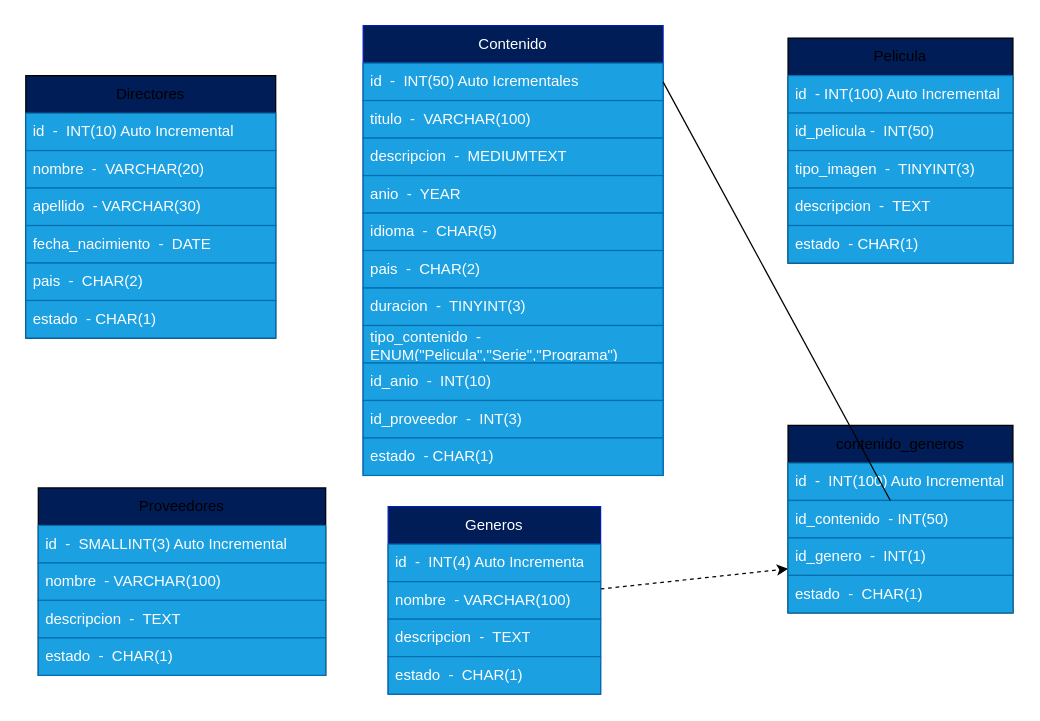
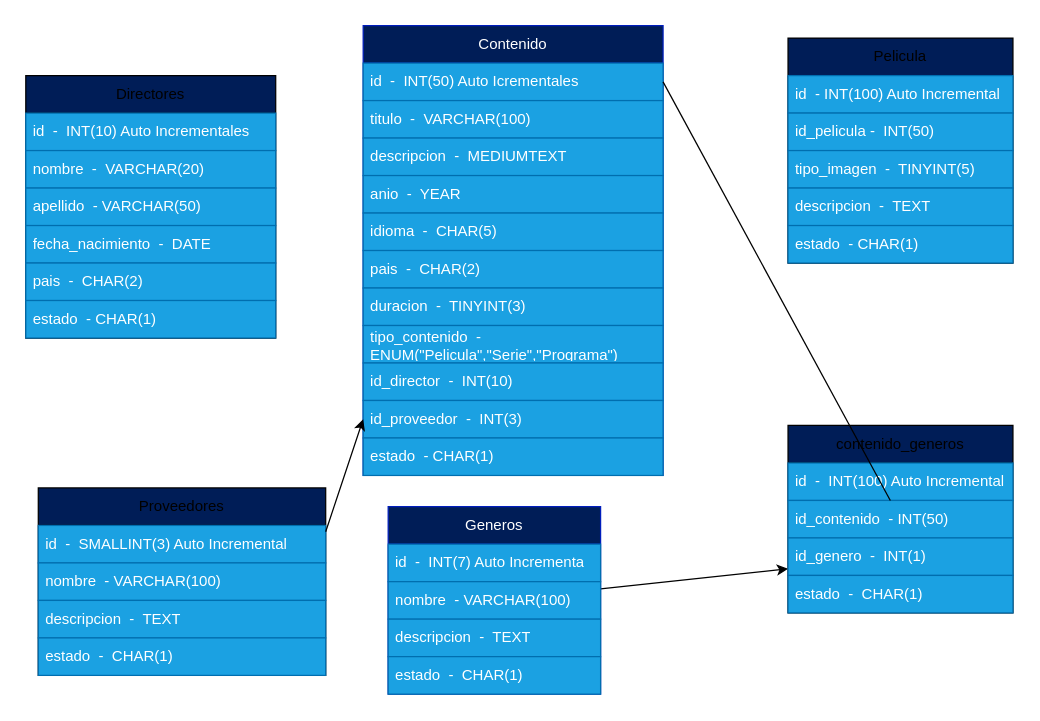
  <mxCell id="0" />
  <mxCell id="1" parent="0" />
  <mxCell id="2" value="Contenido" style="swimlane;fontStyle=0;childLayout=stackLayout;horizontal=1;startSize=30;horizontalStack=0;resizeParent=1;resizeParentMax=0;resizeLast=0;collapsible=1;marginBottom=0;whiteSpace=wrap;html=1;fillColor=#001D57;fontColor=#ffffff;strokeColor=#001DBC;" parent="1" vertex="1"><mxGeometry x="290" y="20" width="240" height="360" as="geometry" /></mxCell>
  <mxCell id="3" value="id&amp;nbsp; -&amp;nbsp; INT(50) Auto Icrementales" style="text;strokeColor=#006EAF;fillColor=#1ba1e2;align=left;verticalAlign=middle;spacingLeft=4;spacingRight=4;overflow=hidden;points=[[0,0.5],[1,0.5]];portConstraint=eastwest;rotatable=0;whiteSpace=wrap;html=1;fontColor=#ffffff;" parent="2" vertex="1"><mxGeometry y="30" width="240" height="30" as="geometry" /></mxCell>
  <mxCell id="4" value="titulo&amp;nbsp; -&amp;nbsp; VARCHAR(100)" style="text;strokeColor=#006EAF;fillColor=#1ba1e2;align=left;verticalAlign=middle;spacingLeft=4;spacingRight=4;overflow=hidden;points=[[0,0.5],[1,0.5]];portConstraint=eastwest;rotatable=0;whiteSpace=wrap;html=1;fontColor=#ffffff;" parent="2" vertex="1"><mxGeometry y="60" width="240" height="30" as="geometry" /></mxCell>
  <mxCell id="5" value="descripcion&amp;nbsp; -&amp;nbsp; MEDIUMTEXT" style="text;strokeColor=#006EAF;fillColor=#1ba1e2;align=left;verticalAlign=middle;spacingLeft=4;spacingRight=4;overflow=hidden;points=[[0,0.5],[1,0.5]];portConstraint=eastwest;rotatable=0;whiteSpace=wrap;html=1;fontColor=#ffffff;" parent="2" vertex="1"><mxGeometry y="90" width="240" height="30" as="geometry" /></mxCell>
  <mxCell id="6" value="anio&amp;nbsp; -&amp;nbsp; YEAR" style="text;strokeColor=#006EAF;fillColor=#1ba1e2;align=left;verticalAlign=middle;spacingLeft=4;spacingRight=4;overflow=hidden;points=[[0,0.5],[1,0.5]];portConstraint=eastwest;rotatable=0;whiteSpace=wrap;html=1;fontColor=#ffffff;" parent="2" vertex="1"><mxGeometry y="120" width="240" height="30" as="geometry" /></mxCell>
  <mxCell id="7" value="idioma&amp;nbsp; -&amp;nbsp; CHAR(5)" style="text;strokeColor=#006EAF;fillColor=#1ba1e2;align=left;verticalAlign=middle;spacingLeft=4;spacingRight=4;overflow=hidden;points=[[0,0.5],[1,0.5]];portConstraint=eastwest;rotatable=0;whiteSpace=wrap;html=1;fontColor=#ffffff;" parent="2" vertex="1"><mxGeometry y="150" width="240" height="30" as="geometry" /></mxCell>
  <mxCell id="8" value="pais&amp;nbsp; -&amp;nbsp; CHAR(2)" style="text;strokeColor=#006EAF;fillColor=#1ba1e2;align=left;verticalAlign=middle;spacingLeft=4;spacingRight=4;overflow=hidden;points=[[0,0.5],[1,0.5]];portConstraint=eastwest;rotatable=0;whiteSpace=wrap;html=1;fontColor=#ffffff;" parent="2" vertex="1"><mxGeometry y="180" width="240" height="30" as="geometry" /></mxCell>
  <mxCell id="9" value="duracion&amp;nbsp; -&amp;nbsp; TINYINT(3)" style="text;strokeColor=#006EAF;fillColor=#1ba1e2;align=left;verticalAlign=middle;spacingLeft=4;spacingRight=4;overflow=hidden;points=[[0,0.5],[1,0.5]];portConstraint=eastwest;rotatable=0;whiteSpace=wrap;html=1;fontColor=#ffffff;" parent="2" vertex="1"><mxGeometry y="210" width="240" height="30" as="geometry" /></mxCell>
  <mxCell id="10" value="tipo_contenido&amp;nbsp; -&amp;nbsp; ENUM(&quot;Pelicula&quot;,&quot;Serie&quot;,&quot;Programa&quot;)" style="text;strokeColor=#006EAF;fillColor=#1ba1e2;align=left;verticalAlign=middle;spacingLeft=4;spacingRight=4;overflow=hidden;points=[[0,0.5],[1,0.5]];portConstraint=eastwest;rotatable=0;whiteSpace=wrap;html=1;fontColor=#ffffff;" parent="2" vertex="1"><mxGeometry y="240" width="240" height="30" as="geometry" /></mxCell>
- <mxCell id="11" value="id_anio&amp;nbsp; -&amp;nbsp; INT(10)" style="text;align=left;verticalAlign=middle;spacingLeft=4;spacingRight=4;overflow=hidden;points=[[0,0.5],[1,0.5]];portConstraint=eastwest;rotatable=0;whiteSpace=wrap;html=1;fillColor=#1ba1e2;fontColor=#ffffff;strokeColor=#006EAF;" parent="2" vertex="1"><mxGeometry y="270" width="240" height="30" as="geometry" /></mxCell>
+ <mxCell id="11" value="id_director&amp;nbsp; -&amp;nbsp; INT(10)" style="text;align=left;verticalAlign=middle;spacingLeft=4;spacingRight=4;overflow=hidden;points=[[0,0.5],[1,0.5]];portConstraint=eastwest;rotatable=0;whiteSpace=wrap;html=1;fillColor=#1ba1e2;fontColor=#ffffff;strokeColor=#006EAF;" parent="2" vertex="1"><mxGeometry y="270" width="240" height="30" as="geometry" /></mxCell>
  <mxCell id="12" value="id_proveedor&amp;nbsp; -&amp;nbsp; INT(3)" style="text;strokeColor=#006EAF;fillColor=#1ba1e2;align=left;verticalAlign=middle;spacingLeft=4;spacingRight=4;overflow=hidden;points=[[0,0.5],[1,0.5]];portConstraint=eastwest;rotatable=0;whiteSpace=wrap;html=1;fontColor=#ffffff;" parent="2" vertex="1"><mxGeometry y="300" width="240" height="30" as="geometry" /></mxCell>
  <mxCell id="13" value="estado&amp;nbsp; - CHAR(1)" style="text;align=left;verticalAlign=middle;spacingLeft=4;spacingRight=4;overflow=hidden;points=[[0,0.5],[1,0.5]];portConstraint=eastwest;rotatable=0;whiteSpace=wrap;html=1;fillColor=#1ba1e2;fontColor=#ffffff;strokeColor=#006EAF;" parent="2" vertex="1"><mxGeometry y="330" width="240" height="30" as="geometry" /></mxCell>
  <mxCell id="14" value="Directores" style="swimlane;fontStyle=0;childLayout=stackLayout;horizontal=1;startSize=30;horizontalStack=0;resizeParent=1;resizeParentMax=0;resizeLast=0;collapsible=1;marginBottom=0;whiteSpace=wrap;html=1;fillColor=#001D57;" parent="1" vertex="1"><mxGeometry x="20" y="60" width="200" height="210" as="geometry" /></mxCell>
- <mxCell id="15" value="id&amp;nbsp; -&amp;nbsp; INT(10) Auto Incremental" style="text;strokeColor=#006EAF;fillColor=#1ba1e2;align=left;verticalAlign=middle;spacingLeft=4;spacingRight=4;overflow=hidden;points=[[0,0.5],[1,0.5]];portConstraint=eastwest;rotatable=0;whiteSpace=wrap;html=1;fontColor=#ffffff;" parent="14" vertex="1"><mxGeometry y="30" width="200" height="30" as="geometry" /></mxCell>
+ <mxCell id="15" value="id&amp;nbsp; -&amp;nbsp; INT(10) Auto Incrementales" style="text;strokeColor=#006EAF;fillColor=#1ba1e2;align=left;verticalAlign=middle;spacingLeft=4;spacingRight=4;overflow=hidden;points=[[0,0.5],[1,0.5]];portConstraint=eastwest;rotatable=0;whiteSpace=wrap;html=1;fontColor=#ffffff;" parent="14" vertex="1"><mxGeometry y="30" width="200" height="30" as="geometry" /></mxCell>
  <mxCell id="16" value="nombre&amp;nbsp; -&amp;nbsp; VARCHAR(20)" style="text;strokeColor=#006EAF;fillColor=#1ba1e2;align=left;verticalAlign=middle;spacingLeft=4;spacingRight=4;overflow=hidden;points=[[0,0.5],[1,0.5]];portConstraint=eastwest;rotatable=0;whiteSpace=wrap;html=1;fontColor=#ffffff;" parent="14" vertex="1"><mxGeometry y="60" width="200" height="30" as="geometry" /></mxCell>
- <mxCell id="17" value="apellido&amp;nbsp; - VARCHAR(30)" style="text;strokeColor=#006EAF;fillColor=#1ba1e2;align=left;verticalAlign=middle;spacingLeft=4;spacingRight=4;overflow=hidden;points=[[0,0.5],[1,0.5]];portConstraint=eastwest;rotatable=0;whiteSpace=wrap;html=1;fontColor=#ffffff;" parent="14" vertex="1"><mxGeometry y="90" width="200" height="30" as="geometry" /></mxCell>
+ <mxCell id="17" value="apellido&amp;nbsp; - VARCHAR(50)" style="text;strokeColor=#006EAF;fillColor=#1ba1e2;align=left;verticalAlign=middle;spacingLeft=4;spacingRight=4;overflow=hidden;points=[[0,0.5],[1,0.5]];portConstraint=eastwest;rotatable=0;whiteSpace=wrap;html=1;fontColor=#ffffff;" parent="14" vertex="1"><mxGeometry y="90" width="200" height="30" as="geometry" /></mxCell>
  <mxCell id="18" value="fecha_nacimiento&amp;nbsp; -&amp;nbsp; DATE" style="text;strokeColor=#006EAF;fillColor=#1ba1e2;align=left;verticalAlign=middle;spacingLeft=4;spacingRight=4;overflow=hidden;points=[[0,0.5],[1,0.5]];portConstraint=eastwest;rotatable=0;whiteSpace=wrap;html=1;fontColor=#ffffff;" parent="14" vertex="1"><mxGeometry y="120" width="200" height="30" as="geometry" /></mxCell>
  <mxCell id="19" value="pais&amp;nbsp; -&amp;nbsp; CHAR(2)" style="text;strokeColor=#006EAF;fillColor=#1ba1e2;align=left;verticalAlign=middle;spacingLeft=4;spacingRight=4;overflow=hidden;points=[[0,0.5],[1,0.5]];portConstraint=eastwest;rotatable=0;whiteSpace=wrap;html=1;fontColor=#ffffff;" parent="14" vertex="1"><mxGeometry y="150" width="200" height="30" as="geometry" /></mxCell>
  <mxCell id="20" value="estado&amp;nbsp; - CHAR(1)" style="text;strokeColor=#006EAF;fillColor=#1ba1e2;align=left;verticalAlign=middle;spacingLeft=4;spacingRight=4;overflow=hidden;points=[[0,0.5],[1,0.5]];portConstraint=eastwest;rotatable=0;whiteSpace=wrap;html=1;fontColor=#ffffff;" parent="14" vertex="1"><mxGeometry y="180" width="200" height="30" as="geometry" /></mxCell>
  <mxCell id="21" value="Proveedores" style="swimlane;fontStyle=0;childLayout=stackLayout;horizontal=1;startSize=30;horizontalStack=0;resizeParent=1;resizeParentMax=0;resizeLast=0;collapsible=1;marginBottom=0;whiteSpace=wrap;html=1;fillColor=#001D57;" parent="1" vertex="1"><mxGeometry x="30" y="390" width="230" height="150" as="geometry" /></mxCell>
  <mxCell id="22" value="id&amp;nbsp; -&amp;nbsp; SMALLINT(3) Auto Incremental" style="text;strokeColor=#006EAF;fillColor=#1ba1e2;align=left;verticalAlign=middle;spacingLeft=4;spacingRight=4;overflow=hidden;points=[[0,0.5],[1,0.5]];portConstraint=eastwest;rotatable=0;whiteSpace=wrap;html=1;fontColor=#ffffff;" parent="21" vertex="1"><mxGeometry y="30" width="230" height="30" as="geometry" /></mxCell>
  <mxCell id="23" value="nombre&amp;nbsp; -&amp;nbsp;VARCHAR(100)" style="text;strokeColor=#006EAF;fillColor=#1ba1e2;align=left;verticalAlign=middle;spacingLeft=4;spacingRight=4;overflow=hidden;points=[[0,0.5],[1,0.5]];portConstraint=eastwest;rotatable=0;whiteSpace=wrap;html=1;fontColor=#ffffff;" parent="21" vertex="1"><mxGeometry y="60" width="230" height="30" as="geometry" /></mxCell>
  <mxCell id="24" value="descripcion&amp;nbsp; -&amp;nbsp; TEXT" style="text;strokeColor=#006EAF;fillColor=#1ba1e2;align=left;verticalAlign=middle;spacingLeft=4;spacingRight=4;overflow=hidden;points=[[0,0.5],[1,0.5]];portConstraint=eastwest;rotatable=0;whiteSpace=wrap;html=1;fontColor=#ffffff;" parent="21" vertex="1"><mxGeometry y="90" width="230" height="30" as="geometry" /></mxCell>
  <mxCell id="25" value="estado&amp;nbsp; -&amp;nbsp; CHAR(1)" style="text;strokeColor=#006EAF;fillColor=#1ba1e2;align=left;verticalAlign=middle;spacingLeft=4;spacingRight=4;overflow=hidden;points=[[0,0.5],[1,0.5]];portConstraint=eastwest;rotatable=0;whiteSpace=wrap;html=1;fontColor=#ffffff;" parent="21" vertex="1"><mxGeometry y="120" width="230" height="30" as="geometry" /></mxCell>
- <mxCell id="27" style="edgeStyle=none;html=1;dashed=1;" parent="1" source="28" target="36" edge="1"><mxGeometry relative="1" as="geometry" /></mxCell>
+ <mxCell id="26" style="edgeStyle=none;html=1;entryX=0;entryY=0.5;entryDx=0;entryDy=0;exitX=1;exitY=0.167;exitDx=0;exitDy=0;exitPerimeter=0;" parent="1" source="22" target="12" edge="1"><mxGeometry relative="1" as="geometry" /></mxCell>
+ <mxCell id="27" style="edgeStyle=none;html=1;" parent="1" source="28" target="36" edge="1"><mxGeometry relative="1" as="geometry" /></mxCell>
  <mxCell id="28" value="Generos" style="swimlane;fontStyle=0;childLayout=stackLayout;horizontal=1;startSize=30;horizontalStack=0;resizeParent=1;resizeParentMax=0;resizeLast=0;collapsible=1;marginBottom=0;whiteSpace=wrap;html=1;fillColor=#001D57;fontColor=#ffffff;strokeColor=#001DBC;" parent="1" vertex="1"><mxGeometry x="310" y="405" width="170" height="150" as="geometry" /></mxCell>
- <mxCell id="29" value="id&amp;nbsp; -&amp;nbsp; INT(4) Auto Incrementa" style="text;strokeColor=#006EAF;fillColor=#1ba1e2;align=left;verticalAlign=middle;spacingLeft=4;spacingRight=4;overflow=hidden;points=[[0,0.5],[1,0.5]];portConstraint=eastwest;rotatable=0;whiteSpace=wrap;html=1;fontColor=#ffffff;" parent="28" vertex="1"><mxGeometry y="30" width="170" height="30" as="geometry" /></mxCell>
+ <mxCell id="29" value="id&amp;nbsp; -&amp;nbsp; INT(7) Auto Incrementa" style="text;strokeColor=#006EAF;fillColor=#1ba1e2;align=left;verticalAlign=middle;spacingLeft=4;spacingRight=4;overflow=hidden;points=[[0,0.5],[1,0.5]];portConstraint=eastwest;rotatable=0;whiteSpace=wrap;html=1;fontColor=#ffffff;" parent="28" vertex="1"><mxGeometry y="30" width="170" height="30" as="geometry" /></mxCell>
  <mxCell id="30" value="nombre&amp;nbsp; - VARCHAR(100)" style="text;strokeColor=#006EAF;fillColor=#1ba1e2;align=left;verticalAlign=middle;spacingLeft=4;spacingRight=4;overflow=hidden;points=[[0,0.5],[1,0.5]];portConstraint=eastwest;rotatable=0;whiteSpace=wrap;html=1;fontColor=#ffffff;" parent="28" vertex="1"><mxGeometry y="60" width="170" height="30" as="geometry" /></mxCell>
  <mxCell id="31" value="descripcion&amp;nbsp; -&amp;nbsp; TEXT" style="text;strokeColor=#006EAF;fillColor=#1ba1e2;align=left;verticalAlign=middle;spacingLeft=4;spacingRight=4;overflow=hidden;points=[[0,0.5],[1,0.5]];portConstraint=eastwest;rotatable=0;whiteSpace=wrap;html=1;fontColor=#ffffff;" parent="28" vertex="1"><mxGeometry y="90" width="170" height="30" as="geometry" /></mxCell>
  <mxCell id="32" value="estado&amp;nbsp; -&amp;nbsp; CHAR(1)" style="text;strokeColor=#006EAF;fillColor=#1ba1e2;align=left;verticalAlign=middle;spacingLeft=4;spacingRight=4;overflow=hidden;points=[[0,0.5],[1,0.5]];portConstraint=eastwest;rotatable=0;whiteSpace=wrap;html=1;fontColor=#ffffff;" parent="28" vertex="1"><mxGeometry y="120" width="170" height="30" as="geometry" /></mxCell>
  <mxCell id="33" value="contenido_generos" style="swimlane;fontStyle=0;childLayout=stackLayout;horizontal=1;startSize=30;horizontalStack=0;resizeParent=1;resizeParentMax=0;resizeLast=0;collapsible=1;marginBottom=0;whiteSpace=wrap;html=1;fillColor=#001D57;" parent="1" vertex="1"><mxGeometry x="630" y="340" width="180" height="150" as="geometry" /></mxCell>
  <mxCell id="34" value="id&amp;nbsp; -&amp;nbsp; INT(100) Auto Incremental" style="text;strokeColor=#006EAF;fillColor=#1ba1e2;align=left;verticalAlign=middle;spacingLeft=4;spacingRight=4;overflow=hidden;points=[[0,0.5],[1,0.5]];portConstraint=eastwest;rotatable=0;whiteSpace=wrap;html=1;fontColor=#ffffff;" parent="33" vertex="1"><mxGeometry y="30" width="180" height="30" as="geometry" /></mxCell>
  <mxCell id="35" value="id_contenido&amp;nbsp; - INT(50)" style="text;strokeColor=#006EAF;fillColor=#1ba1e2;align=left;verticalAlign=middle;spacingLeft=4;spacingRight=4;overflow=hidden;points=[[0,0.5],[1,0.5]];portConstraint=eastwest;rotatable=0;whiteSpace=wrap;html=1;fontColor=#ffffff;" parent="33" vertex="1"><mxGeometry y="60" width="180" height="30" as="geometry" /></mxCell>
  <mxCell id="36" value="id_genero&amp;nbsp; -&amp;nbsp; INT(1)" style="text;strokeColor=#006EAF;fillColor=#1ba1e2;align=left;verticalAlign=middle;spacingLeft=4;spacingRight=4;overflow=hidden;points=[[0,0.5],[1,0.5]];portConstraint=eastwest;rotatable=0;whiteSpace=wrap;html=1;fontColor=#ffffff;" parent="33" vertex="1"><mxGeometry y="90" width="180" height="30" as="geometry" /></mxCell>
  <mxCell id="37" value="estado&amp;nbsp; -&amp;nbsp; CHAR(1)" style="text;strokeColor=#006EAF;fillColor=#1ba1e2;align=left;verticalAlign=middle;spacingLeft=4;spacingRight=4;overflow=hidden;points=[[0,0.5],[1,0.5]];portConstraint=eastwest;rotatable=0;whiteSpace=wrap;html=1;fontColor=#ffffff;" parent="33" vertex="1"><mxGeometry y="120" width="180" height="30" as="geometry" /></mxCell>
  <mxCell id="38" style="edgeStyle=none;html=1;exitX=1;exitY=0.5;exitDx=0;exitDy=0;endArrow=none;" parent="1" source="3" target="35" edge="1"><mxGeometry relative="1" as="geometry" /></mxCell>
  <mxCell id="39" value="Pelicula" style="swimlane;fontStyle=0;childLayout=stackLayout;horizontal=1;startSize=30;horizontalStack=0;resizeParent=1;resizeParentMax=0;resizeLast=0;collapsible=1;marginBottom=0;whiteSpace=wrap;html=1;fillColor=#001D57;" parent="1" vertex="1"><mxGeometry x="630" y="30" width="180" height="180" as="geometry" /></mxCell>
  <mxCell id="40" value="id&amp;nbsp; - INT(100) Auto Incremental" style="text;strokeColor=#006EAF;fillColor=#1ba1e2;align=left;verticalAlign=middle;spacingLeft=4;spacingRight=4;overflow=hidden;points=[[0,0.5],[1,0.5]];portConstraint=eastwest;rotatable=0;whiteSpace=wrap;html=1;fontColor=#ffffff;" parent="39" vertex="1"><mxGeometry y="30" width="180" height="30" as="geometry" /></mxCell>
  <mxCell id="41" value="id_pelicula -&amp;nbsp; INT(50)" style="text;strokeColor=#006EAF;fillColor=#1ba1e2;align=left;verticalAlign=middle;spacingLeft=4;spacingRight=4;overflow=hidden;points=[[0,0.5],[1,0.5]];portConstraint=eastwest;rotatable=0;whiteSpace=wrap;html=1;fontColor=#ffffff;" parent="39" vertex="1"><mxGeometry y="60" width="180" height="30" as="geometry" /></mxCell>
- <mxCell id="42" value="tipo_imagen&amp;nbsp; -&amp;nbsp; TINYINT(3)" style="text;strokeColor=#006EAF;fillColor=#1ba1e2;align=left;verticalAlign=middle;spacingLeft=4;spacingRight=4;overflow=hidden;points=[[0,0.5],[1,0.5]];portConstraint=eastwest;rotatable=0;whiteSpace=wrap;html=1;fontColor=#ffffff;" parent="39" vertex="1"><mxGeometry y="90" width="180" height="30" as="geometry" /></mxCell>
+ <mxCell id="42" value="tipo_imagen&amp;nbsp; -&amp;nbsp; TINYINT(5)" style="text;strokeColor=#006EAF;fillColor=#1ba1e2;align=left;verticalAlign=middle;spacingLeft=4;spacingRight=4;overflow=hidden;points=[[0,0.5],[1,0.5]];portConstraint=eastwest;rotatable=0;whiteSpace=wrap;html=1;fontColor=#ffffff;" parent="39" vertex="1"><mxGeometry y="90" width="180" height="30" as="geometry" /></mxCell>
  <mxCell id="43" value="descripcion&amp;nbsp; -&amp;nbsp; TEXT" style="text;strokeColor=#006EAF;fillColor=#1ba1e2;align=left;verticalAlign=middle;spacingLeft=4;spacingRight=4;overflow=hidden;points=[[0,0.5],[1,0.5]];portConstraint=eastwest;rotatable=0;whiteSpace=wrap;html=1;fontColor=#ffffff;" parent="39" vertex="1"><mxGeometry y="120" width="180" height="30" as="geometry" /></mxCell>
  <mxCell id="44" value="estado&amp;nbsp; - CHAR(1)" style="text;strokeColor=#006EAF;fillColor=#1ba1e2;align=left;verticalAlign=middle;spacingLeft=4;spacingRight=4;overflow=hidden;points=[[0,0.5],[1,0.5]];portConstraint=eastwest;rotatable=0;whiteSpace=wrap;html=1;fontColor=#ffffff;" parent="39" vertex="1"><mxGeometry y="150" width="180" height="30" as="geometry" /></mxCell>
